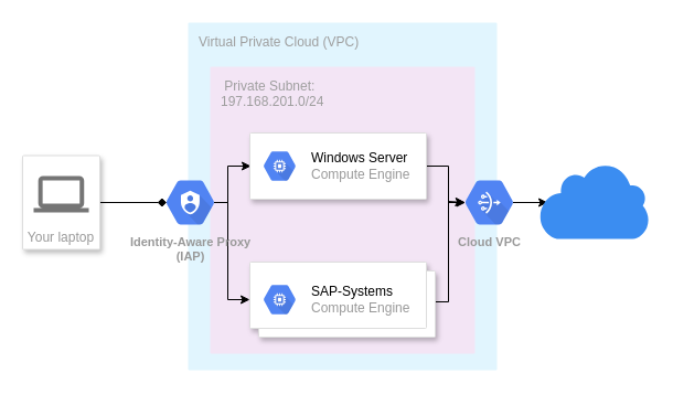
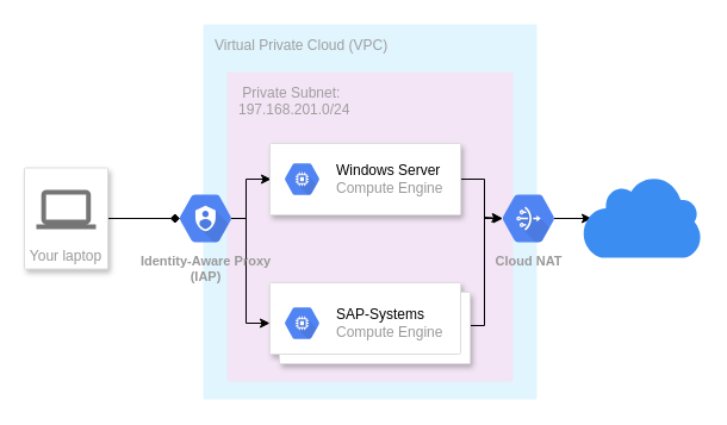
  <mxCell id="0" />
  <mxCell id="1" parent="0" />
  <mxCell id="2" value="Virtual Private Cloud (VPC)&lt;br&gt;&lt;br&gt;" style="sketch=0;points=[[0,0,0],[0.25,0,0],[0.5,0,0],[0.75,0,0],[1,0,0],[1,0.25,0],[1,0.5,0],[1,0.75,0],[1,1,0],[0.75,1,0],[0.5,1,0],[0.25,1,0],[0,1,0],[0,0.75,0],[0,0.5,0],[0,0.25,0]];rounded=1;absoluteArcSize=1;arcSize=2;html=1;strokeColor=none;gradientColor=none;shadow=0;dashed=0;fontSize=12;fontColor=#9E9E9E;align=left;verticalAlign=top;spacing=10;spacingTop=-4;fillColor=#E1F5FE;" vertex="1" parent="1"><mxGeometry x="170" y="20" width="280" height="315" as="geometry" /></mxCell>
  <mxCell id="3" value="&amp;nbsp;Private Subnet:&lt;br&gt;197.168.201.0/24" style="sketch=0;points=[[0,0,0],[0.25,0,0],[0.5,0,0],[0.75,0,0],[1,0,0],[1,0.25,0],[1,0.5,0],[1,0.75,0],[1,1,0],[0.75,1,0],[0.5,1,0],[0.25,1,0],[0,1,0],[0,0.75,0],[0,0.5,0],[0,0.25,0]];rounded=1;absoluteArcSize=1;arcSize=2;html=1;strokeColor=none;gradientColor=none;shadow=0;dashed=0;fontSize=12;fontColor=#9E9E9E;align=left;verticalAlign=top;spacing=10;spacingTop=-4;fillColor=#F3E5F5;" vertex="1" parent="1"><mxGeometry x="190" y="60" width="240" height="260" as="geometry" /></mxCell>
  <mxCell id="4" style="edgeStyle=orthogonalEdgeStyle;rounded=0;orthogonalLoop=1;jettySize=auto;html=1;exitX=1;exitY=0.5;exitDx=0;exitDy=0;entryX=0.175;entryY=0.5;entryDx=0;entryDy=0;entryPerimeter=0;" edge="1" parent="1"><mxGeometry relative="1" as="geometry"><mxPoint x="420.55" y="183" as="targetPoint" /><mxPoint x="390" y="273" as="sourcePoint" /><Array as="points"><mxPoint x="406" y="273" /><mxPoint x="406" y="182" /></Array></mxGeometry></mxCell>
  <mxCell id="5" value="" style="shape=mxgraph.gcp2.doubleRect;strokeColor=#dddddd;shadow=1;strokeWidth=1;" vertex="1" parent="1"><mxGeometry x="226" y="237" width="168" height="68" as="geometry" /></mxCell>
  <mxCell id="6" value="&lt;font color=&quot;#000000&quot;&gt;SAP-Systems&lt;/font&gt;&lt;br&gt;Compute Engine" style="sketch=0;dashed=0;connectable=0;html=1;fillColor=#5184F3;strokeColor=none;shape=mxgraph.gcp2.hexIcon;prIcon=compute_engine;part=1;labelPosition=right;verticalLabelPosition=middle;align=left;verticalAlign=middle;spacingLeft=5;fontColor=#999999;fontSize=12;" vertex="1" parent="5"><mxGeometry y="0.5" width="44" height="39" relative="1" as="geometry"><mxPoint x="5" y="-19.5" as="offset" /></mxGeometry></mxCell>
  <mxCell id="7" style="edgeStyle=orthogonalEdgeStyle;rounded=0;orthogonalLoop=1;jettySize=auto;html=1;entryX=0.08;entryY=0.522;entryDx=0;entryDy=0;entryPerimeter=0;exitX=0.825;exitY=0.5;exitDx=0;exitDy=0;exitPerimeter=0;" edge="1" parent="1" source="8" target="18"><mxGeometry relative="1" as="geometry" /></mxCell>
- <mxCell id="8" value="Cloud VPC" style="sketch=0;html=1;fillColor=#5184F3;strokeColor=none;verticalAlign=top;labelPosition=center;verticalLabelPosition=bottom;align=center;spacingTop=-6;fontSize=11;fontStyle=1;fontColor=#999999;shape=mxgraph.gcp2.hexIcon;prIcon=cloud_nat" vertex="1" parent="1"><mxGeometry x="410" y="153.75" width="66" height="58.5" as="geometry" /></mxCell>
+ <mxCell id="8" value="Cloud NAT" style="sketch=0;html=1;fillColor=#5184F3;strokeColor=none;verticalAlign=top;labelPosition=center;verticalLabelPosition=bottom;align=center;spacingTop=-6;fontSize=11;fontStyle=1;fontColor=#999999;shape=mxgraph.gcp2.hexIcon;prIcon=cloud_nat" vertex="1" parent="1"><mxGeometry x="410" y="153.75" width="66" height="58.5" as="geometry" /></mxCell>
  <mxCell id="9" style="edgeStyle=orthogonalEdgeStyle;rounded=0;orthogonalLoop=1;jettySize=auto;html=1;exitX=0.825;exitY=0.5;exitDx=0;exitDy=0;exitPerimeter=0;entryX=0;entryY=0.5;entryDx=0;entryDy=0;" edge="1" parent="1"><mxGeometry relative="1" as="geometry"><mxPoint x="201.45" y="183" as="sourcePoint" /><mxPoint x="227" y="150" as="targetPoint" /><Array as="points"><mxPoint x="206" y="183" /><mxPoint x="206" y="150" /></Array></mxGeometry></mxCell>
  <mxCell id="10" style="edgeStyle=orthogonalEdgeStyle;rounded=0;orthogonalLoop=1;jettySize=auto;html=1;exitX=0.825;exitY=0.5;exitDx=0;exitDy=0;exitPerimeter=0;entryX=0;entryY=0.5;entryDx=0;entryDy=0;" edge="1" parent="1" source="11" target="5"><mxGeometry relative="1" as="geometry"><Array as="points"><mxPoint x="206" y="183" /><mxPoint x="206" y="271" /></Array></mxGeometry></mxCell>
  <mxCell id="11" value="Identity-Aware Proxy&lt;br/&gt;(IAP)" style="sketch=0;html=1;fillColor=#5184F3;strokeColor=none;verticalAlign=top;labelPosition=center;verticalLabelPosition=bottom;align=center;spacingTop=-6;fontSize=11;fontStyle=1;fontColor=#999999;shape=mxgraph.gcp2.hexIcon;prIcon=cloud_iam" vertex="1" parent="1"><mxGeometry x="139" y="153.75" width="66" height="58.5" as="geometry" /></mxCell>
  <mxCell id="12" style="edgeStyle=orthogonalEdgeStyle;rounded=0;orthogonalLoop=1;jettySize=auto;html=1;entryX=0.175;entryY=0.5;entryDx=0;entryDy=0;entryPerimeter=0;endArrow=diamond;" edge="1" parent="1" source="13" target="11"><mxGeometry relative="1" as="geometry" /></mxCell>
  <mxCell id="13" value="Your laptop" style="strokeColor=#dddddd;shadow=1;strokeWidth=1;rounded=1;absoluteArcSize=1;arcSize=2;labelPosition=center;verticalLabelPosition=middle;align=center;verticalAlign=bottom;spacingLeft=0;fontColor=#999999;fontSize=12;whiteSpace=wrap;spacingBottom=2;" vertex="1" parent="1"><mxGeometry x="20" y="140.5" width="70" height="85" as="geometry" /></mxCell>
  <mxCell id="14" value="" style="sketch=0;dashed=0;connectable=0;html=1;fillColor=#757575;strokeColor=none;shape=mxgraph.gcp2.laptop;part=1;" vertex="1" parent="13"><mxGeometry x="0.5" width="50" height="33" relative="1" as="geometry"><mxPoint x="-25" y="18.5" as="offset" /></mxGeometry></mxCell>
  <mxCell id="15" style="edgeStyle=orthogonalEdgeStyle;rounded=0;orthogonalLoop=1;jettySize=auto;html=1;entryX=0.175;entryY=0.5;entryDx=0;entryDy=0;entryPerimeter=0;" edge="1" parent="1" source="16" target="8"><mxGeometry relative="1" as="geometry" /></mxCell>
  <mxCell id="16" value="" style="strokeColor=#dddddd;shadow=1;strokeWidth=1;rounded=1;absoluteArcSize=1;arcSize=2;" vertex="1" parent="1"><mxGeometry x="226" y="120" width="160" height="60" as="geometry" /></mxCell>
  <mxCell id="17" value="&lt;font color=&quot;#000000&quot;&gt;Windows Server&lt;/font&gt;&lt;br&gt;Compute Engine" style="sketch=0;dashed=0;connectable=0;html=1;fillColor=#5184F3;strokeColor=none;shape=mxgraph.gcp2.hexIcon;prIcon=compute_engine;part=1;labelPosition=right;verticalLabelPosition=middle;align=left;verticalAlign=middle;spacingLeft=5;fontColor=#999999;fontSize=12;" vertex="1" parent="16"><mxGeometry y="0.5" width="44" height="39" relative="1" as="geometry"><mxPoint x="5" y="-19.5" as="offset" /></mxGeometry></mxCell>
  <mxCell id="18" value="" style="sketch=0;html=1;aspect=fixed;strokeColor=none;shadow=0;align=center;verticalAlign=top;fillColor=#3B8DF1;shape=mxgraph.gcp2.cloud" vertex="1" parent="1"><mxGeometry x="488" y="147" width="100" height="69" as="geometry" /></mxCell>
